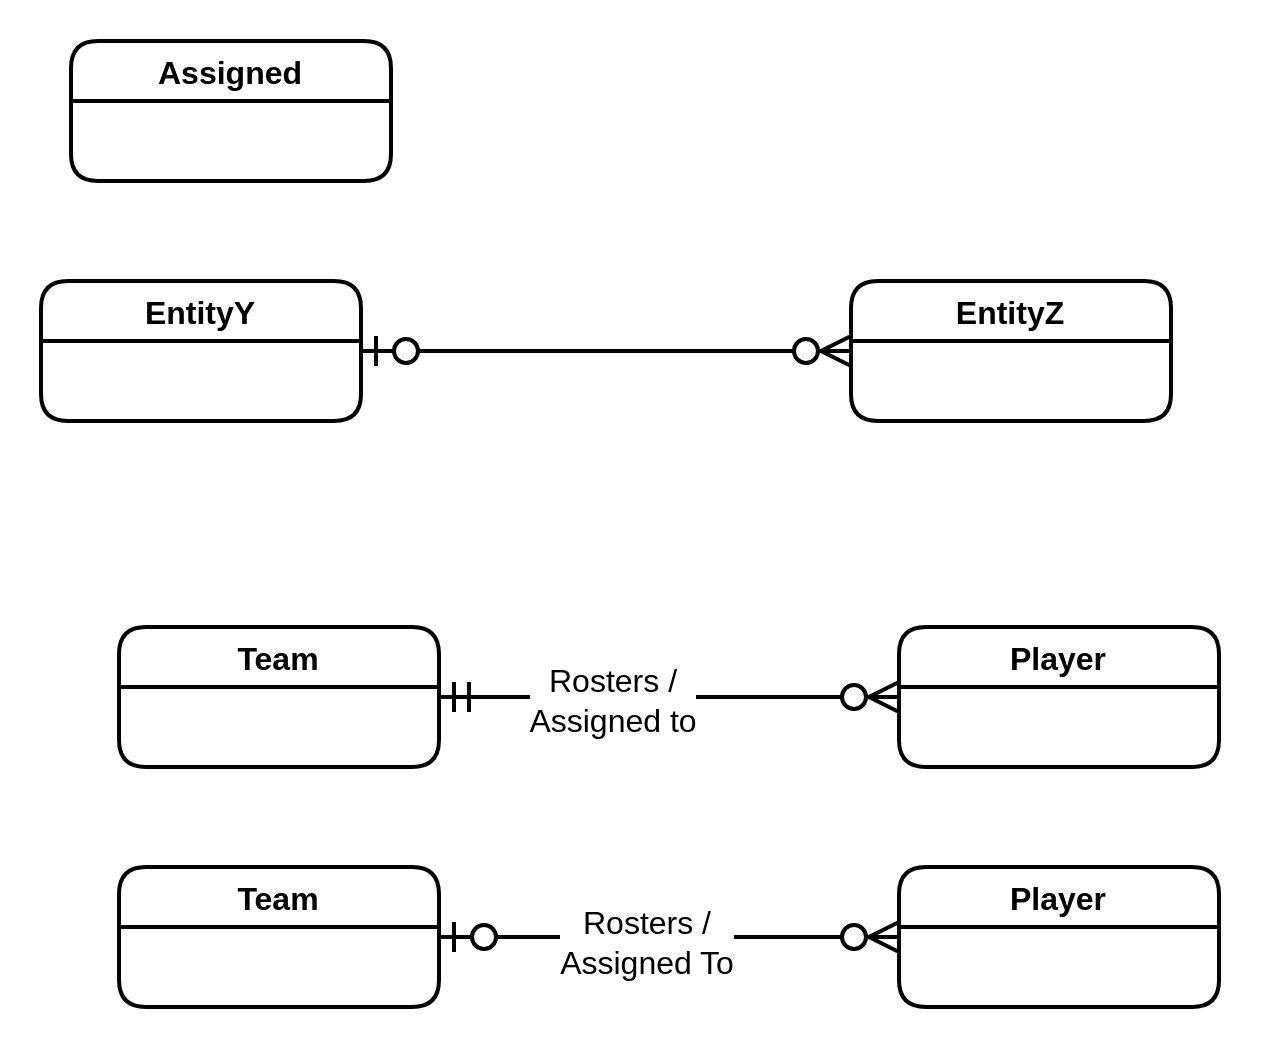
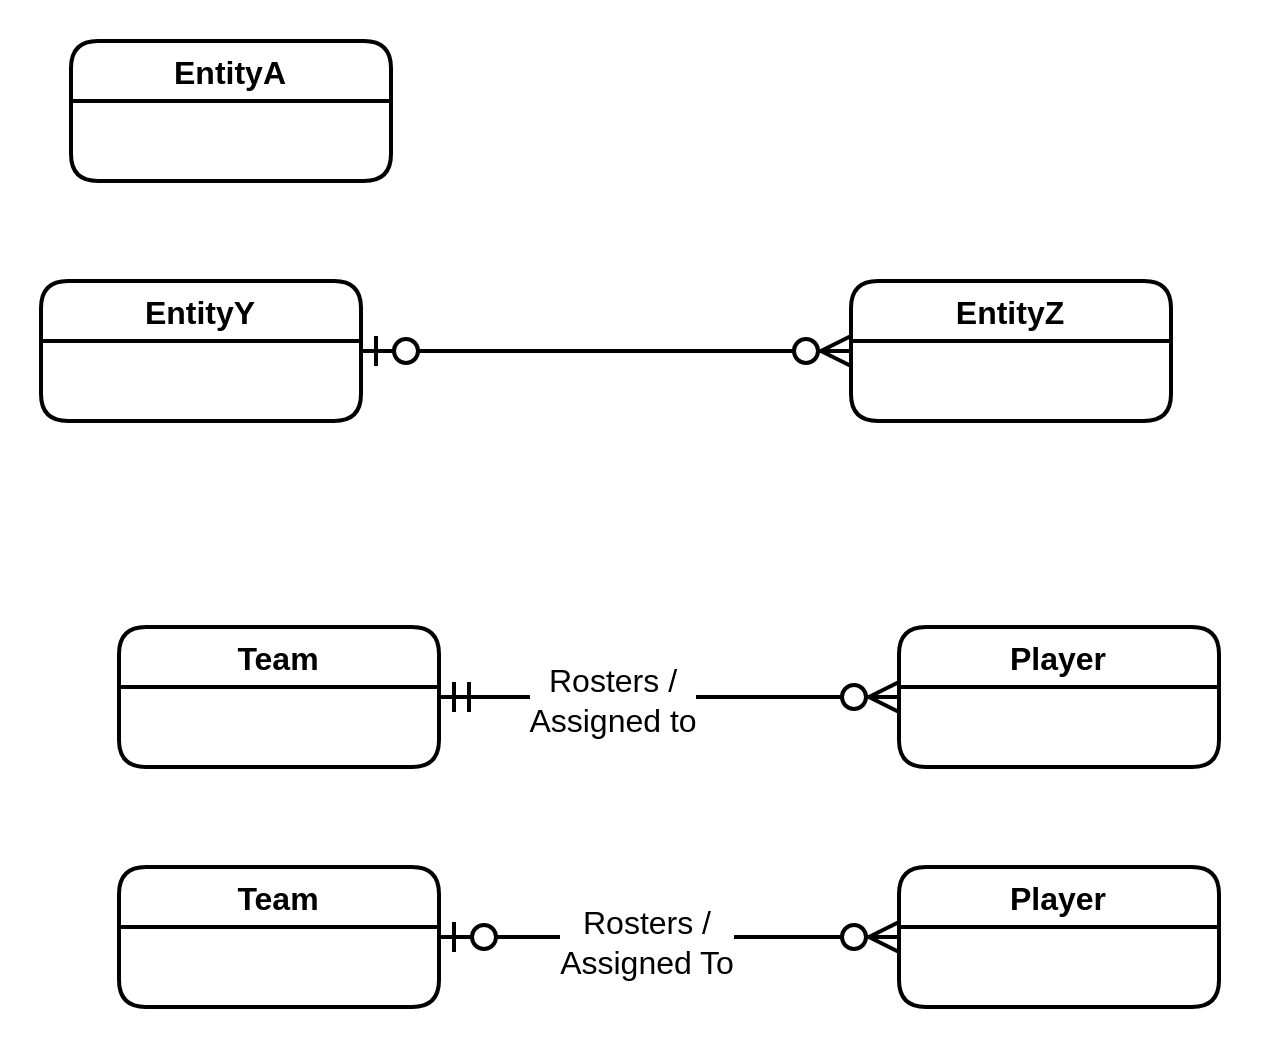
  <mxCell id="0" />
  <mxCell id="1" parent="0" />
  <mxCell id="2" value="EntityY" style="swimlane;childLayout=stackLayout;horizontal=1;startSize=30;horizontalStack=0;rounded=1;fontSize=16;fontStyle=1;strokeWidth=2;resizeParent=0;resizeLast=1;shadow=0;dashed=0;align=center;" vertex="1" parent="1"><mxGeometry x="20" y="140" width="160" height="70" as="geometry"><mxRectangle x="80" y="130" width="40" height="30" as="alternateBounds" /></mxGeometry></mxCell>
  <mxCell id="3" value="EntityZ" style="swimlane;childLayout=stackLayout;horizontal=1;startSize=30;horizontalStack=0;rounded=1;fontSize=16;fontStyle=1;strokeWidth=2;resizeParent=0;resizeLast=1;shadow=0;dashed=0;align=center;" vertex="1" parent="1"><mxGeometry x="425" y="140" width="160" height="70" as="geometry"><mxRectangle x="470" y="130" width="40" height="30" as="alternateBounds" /></mxGeometry></mxCell>
- <mxCell id="4" value="Assigned" style="swimlane;childLayout=stackLayout;horizontal=1;startSize=30;horizontalStack=0;rounded=1;fontSize=16;fontStyle=1;strokeWidth=2;resizeParent=0;resizeLast=1;shadow=0;dashed=0;align=center;" vertex="1" parent="1"><mxGeometry x="35" y="20" width="160" height="70" as="geometry"><mxRectangle x="100" y="90" width="40" height="30" as="alternateBounds" /></mxGeometry></mxCell>
+ <mxCell id="4" value="EntityA" style="swimlane;childLayout=stackLayout;horizontal=1;startSize=30;horizontalStack=0;rounded=1;fontSize=16;fontStyle=1;strokeWidth=2;resizeParent=0;resizeLast=1;shadow=0;dashed=0;align=center;" vertex="1" parent="1"><mxGeometry x="35" y="20" width="160" height="70" as="geometry"><mxRectangle x="100" y="90" width="40" height="30" as="alternateBounds" /></mxGeometry></mxCell>
  <mxCell id="5" value="" style="edgeStyle=entityRelationEdgeStyle;fontSize=12;html=1;endArrow=ERzeroToMany;startArrow=ERzeroToOne;strokeWidth=2;exitX=1;exitY=0.5;exitDx=0;exitDy=0;endSize=12;startSize=12;" edge="1" parent="1" source="2"><mxGeometry width="100" height="100" relative="1" as="geometry"><mxPoint x="325" y="280" as="sourcePoint" /><mxPoint x="425" y="175" as="targetPoint" /></mxGeometry></mxCell>
  <mxCell id="6" value="" style="edgeStyle=entityRelationEdgeStyle;fontSize=12;html=1;endArrow=ERzeroToMany;startArrow=ERmandOne;strokeWidth=2;endSize=12;startSize=12;entryX=0;entryY=0.5;entryDx=0;entryDy=0;exitX=1;exitY=0.5;exitDx=0;exitDy=0;" edge="1" parent="1" source="12" target="13"><mxGeometry width="100" height="100" relative="1" as="geometry"><mxPoint x="249" y="463" as="sourcePoint" /><mxPoint x="349" y="363" as="targetPoint" /></mxGeometry></mxCell>
  <mxCell id="7" value="Rosters /&lt;br&gt;Assigned to" style="edgeLabel;html=1;align=center;verticalAlign=middle;resizable=0;points=[];fontSize=16;" vertex="1" connectable="0" parent="6"><mxGeometry x="-0.252" y="-1" relative="1" as="geometry"><mxPoint as="offset" /></mxGeometry></mxCell>
  <mxCell id="8" value="" style="edgeStyle=entityRelationEdgeStyle;fontSize=12;html=1;endArrow=ERzeroToMany;startArrow=ERzeroToOne;strokeWidth=2;exitX=1;exitY=0.5;exitDx=0;exitDy=0;endSize=12;startSize=12;" edge="1" parent="1" source="10"><mxGeometry width="100" height="100" relative="1" as="geometry"><mxPoint x="349" y="573" as="sourcePoint" /><mxPoint x="449" y="468" as="targetPoint" /></mxGeometry></mxCell>
  <mxCell id="9" value="Rosters /&lt;br&gt;Assigned To" style="edgeLabel;html=1;align=center;verticalAlign=middle;resizable=0;points=[];fontSize=16;" vertex="1" connectable="0" parent="8"><mxGeometry x="-0.108" y="-2" relative="1" as="geometry"><mxPoint as="offset" /></mxGeometry></mxCell>
  <mxCell id="10" value="Team" style="swimlane;childLayout=stackLayout;horizontal=1;startSize=30;horizontalStack=0;rounded=1;fontSize=16;fontStyle=1;strokeWidth=2;resizeParent=0;resizeLast=1;shadow=0;dashed=0;align=center;" vertex="1" parent="1"><mxGeometry x="59" y="433" width="160" height="70" as="geometry"><mxRectangle x="80" y="130" width="40" height="30" as="alternateBounds" /></mxGeometry></mxCell>
  <mxCell id="11" value="Player" style="swimlane;childLayout=stackLayout;horizontal=1;startSize=30;horizontalStack=0;rounded=1;fontSize=16;fontStyle=1;strokeWidth=2;resizeParent=0;resizeLast=1;shadow=0;dashed=0;align=center;" vertex="1" parent="1"><mxGeometry x="449" y="433" width="160" height="70" as="geometry"><mxRectangle x="470" y="130" width="40" height="30" as="alternateBounds" /></mxGeometry></mxCell>
  <mxCell id="12" value="Team" style="swimlane;childLayout=stackLayout;horizontal=1;startSize=30;horizontalStack=0;rounded=1;fontSize=16;fontStyle=1;strokeWidth=2;resizeParent=0;resizeLast=1;shadow=0;dashed=0;align=center;" vertex="1" parent="1"><mxGeometry x="59" y="313" width="160" height="70" as="geometry"><mxRectangle x="100" y="90" width="40" height="30" as="alternateBounds" /></mxGeometry></mxCell>
  <mxCell id="13" value="Player" style="swimlane;childLayout=stackLayout;horizontal=1;startSize=30;horizontalStack=0;rounded=1;fontSize=16;fontStyle=1;strokeWidth=2;resizeParent=0;resizeLast=1;shadow=0;dashed=0;align=center;" vertex="1" parent="1"><mxGeometry x="449" y="313" width="160" height="70" as="geometry"><mxRectangle x="470" y="130" width="40" height="30" as="alternateBounds" /></mxGeometry></mxCell>
